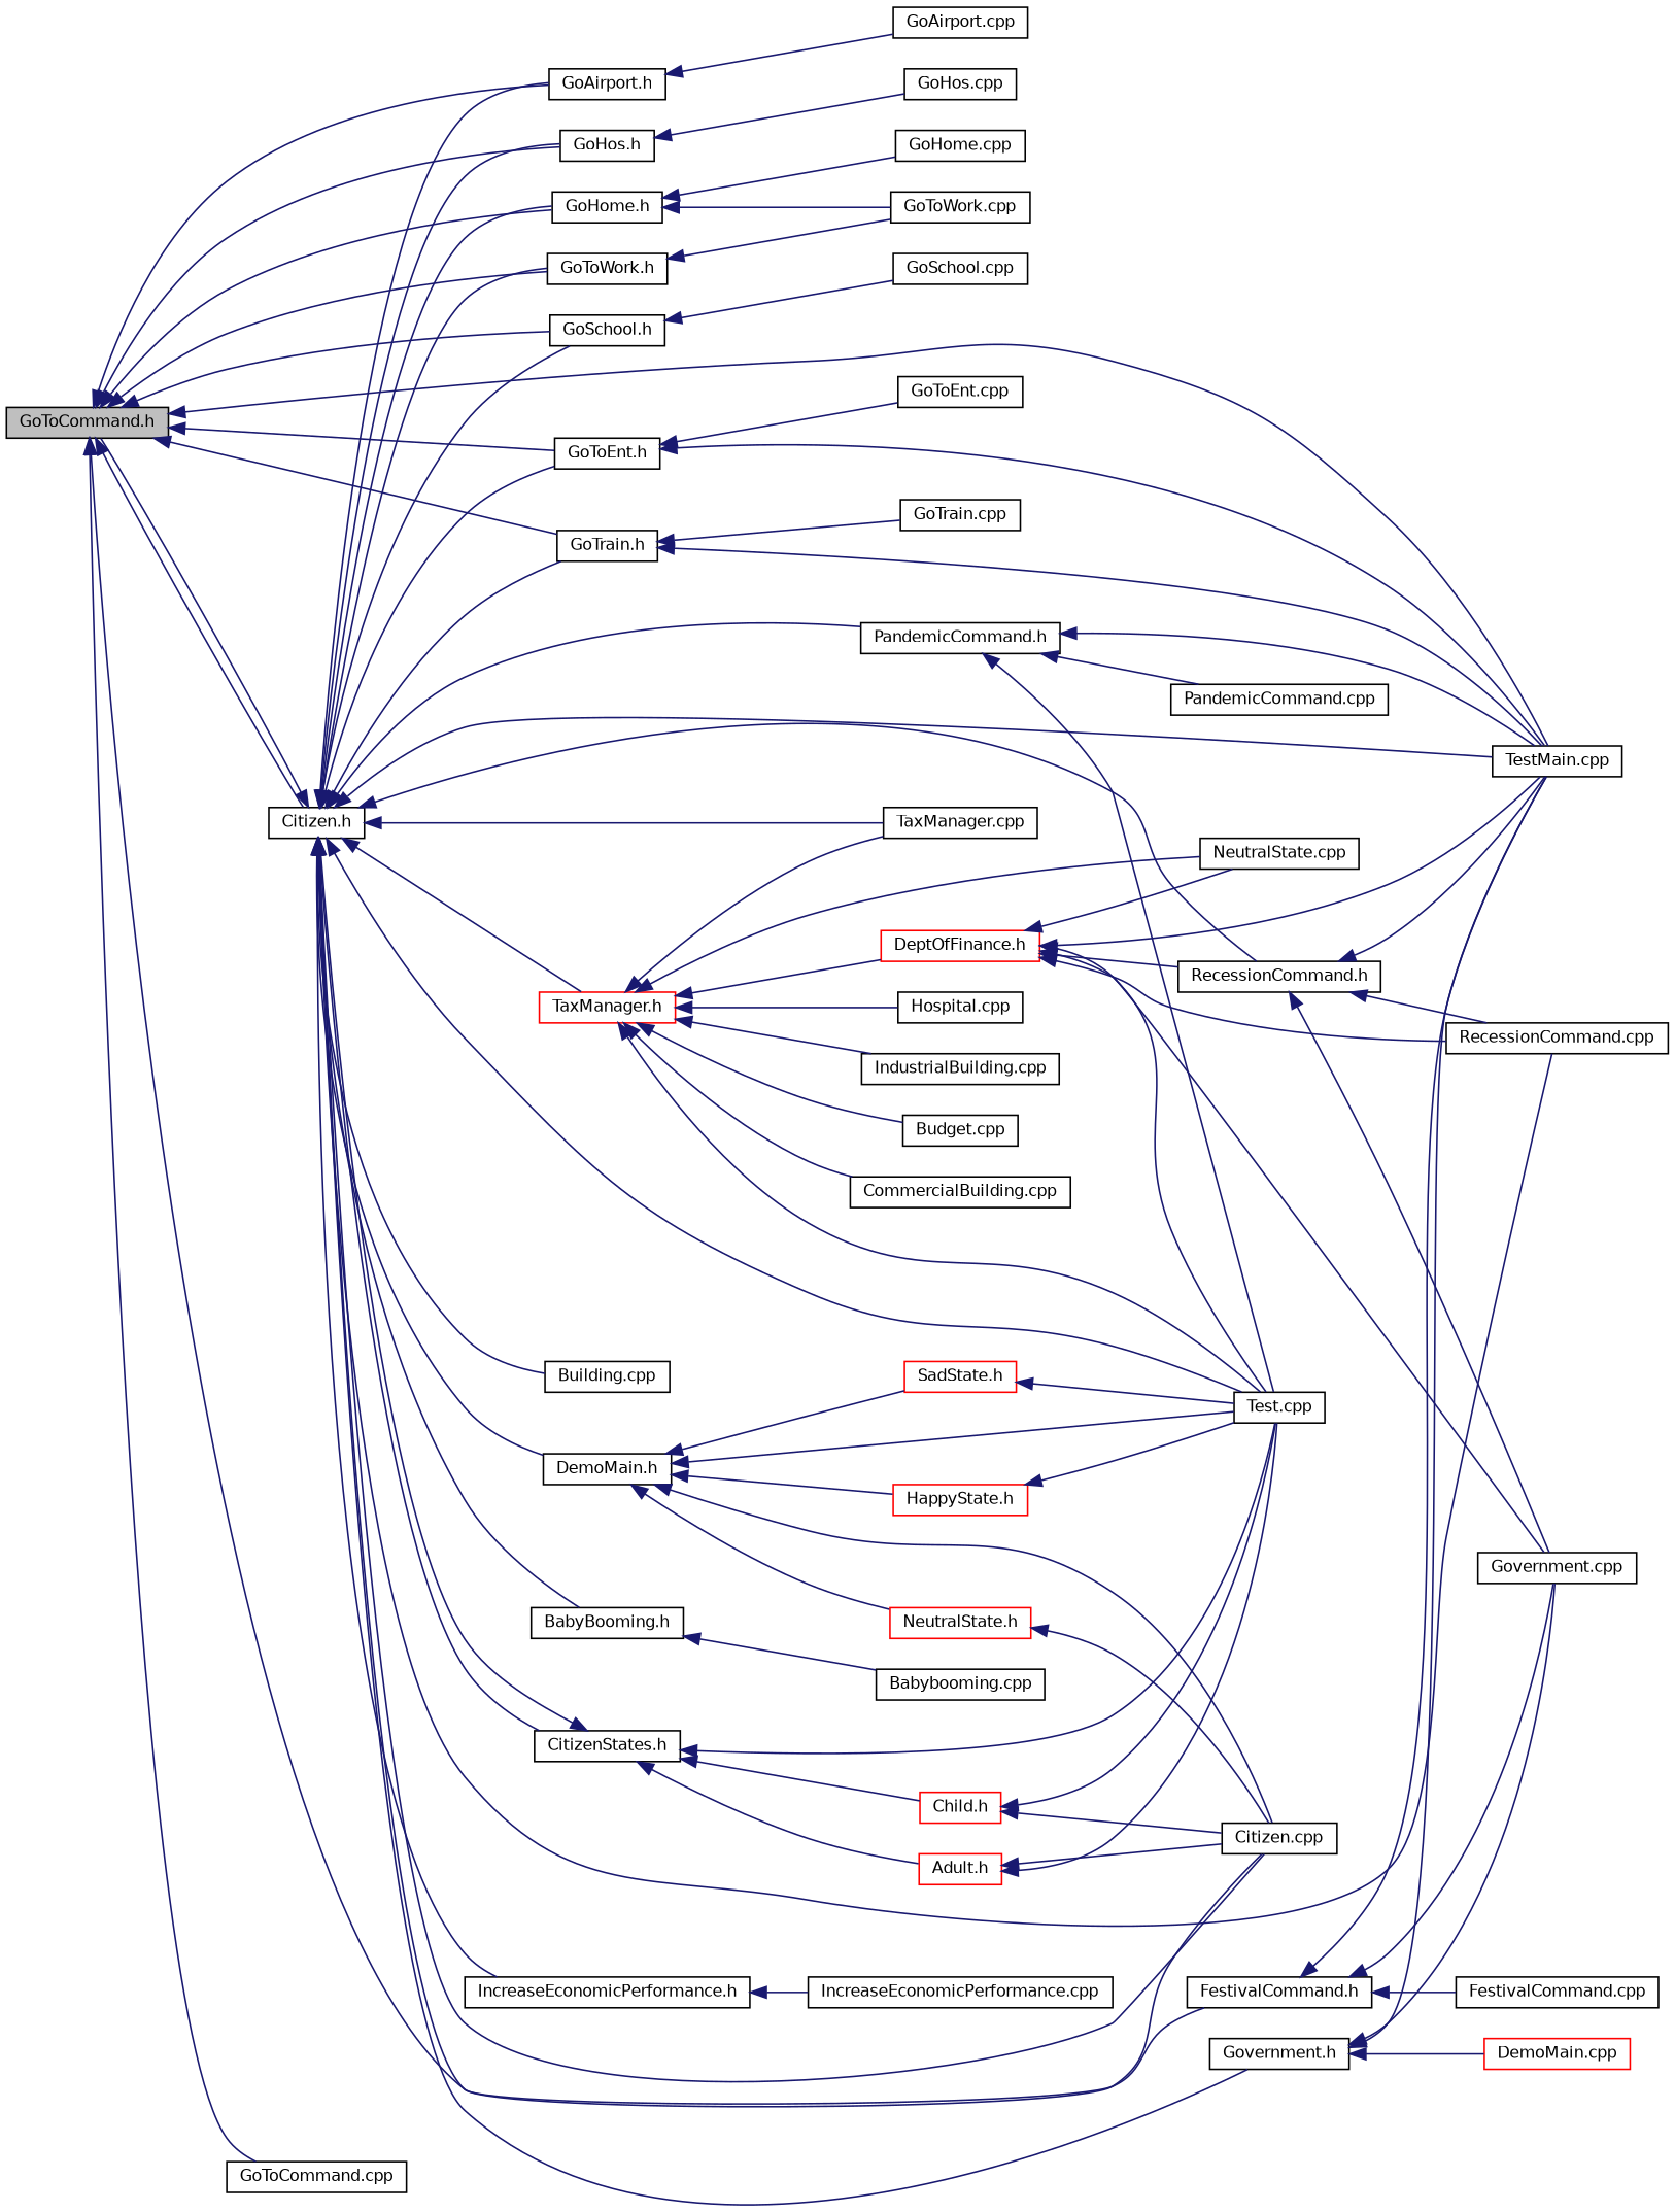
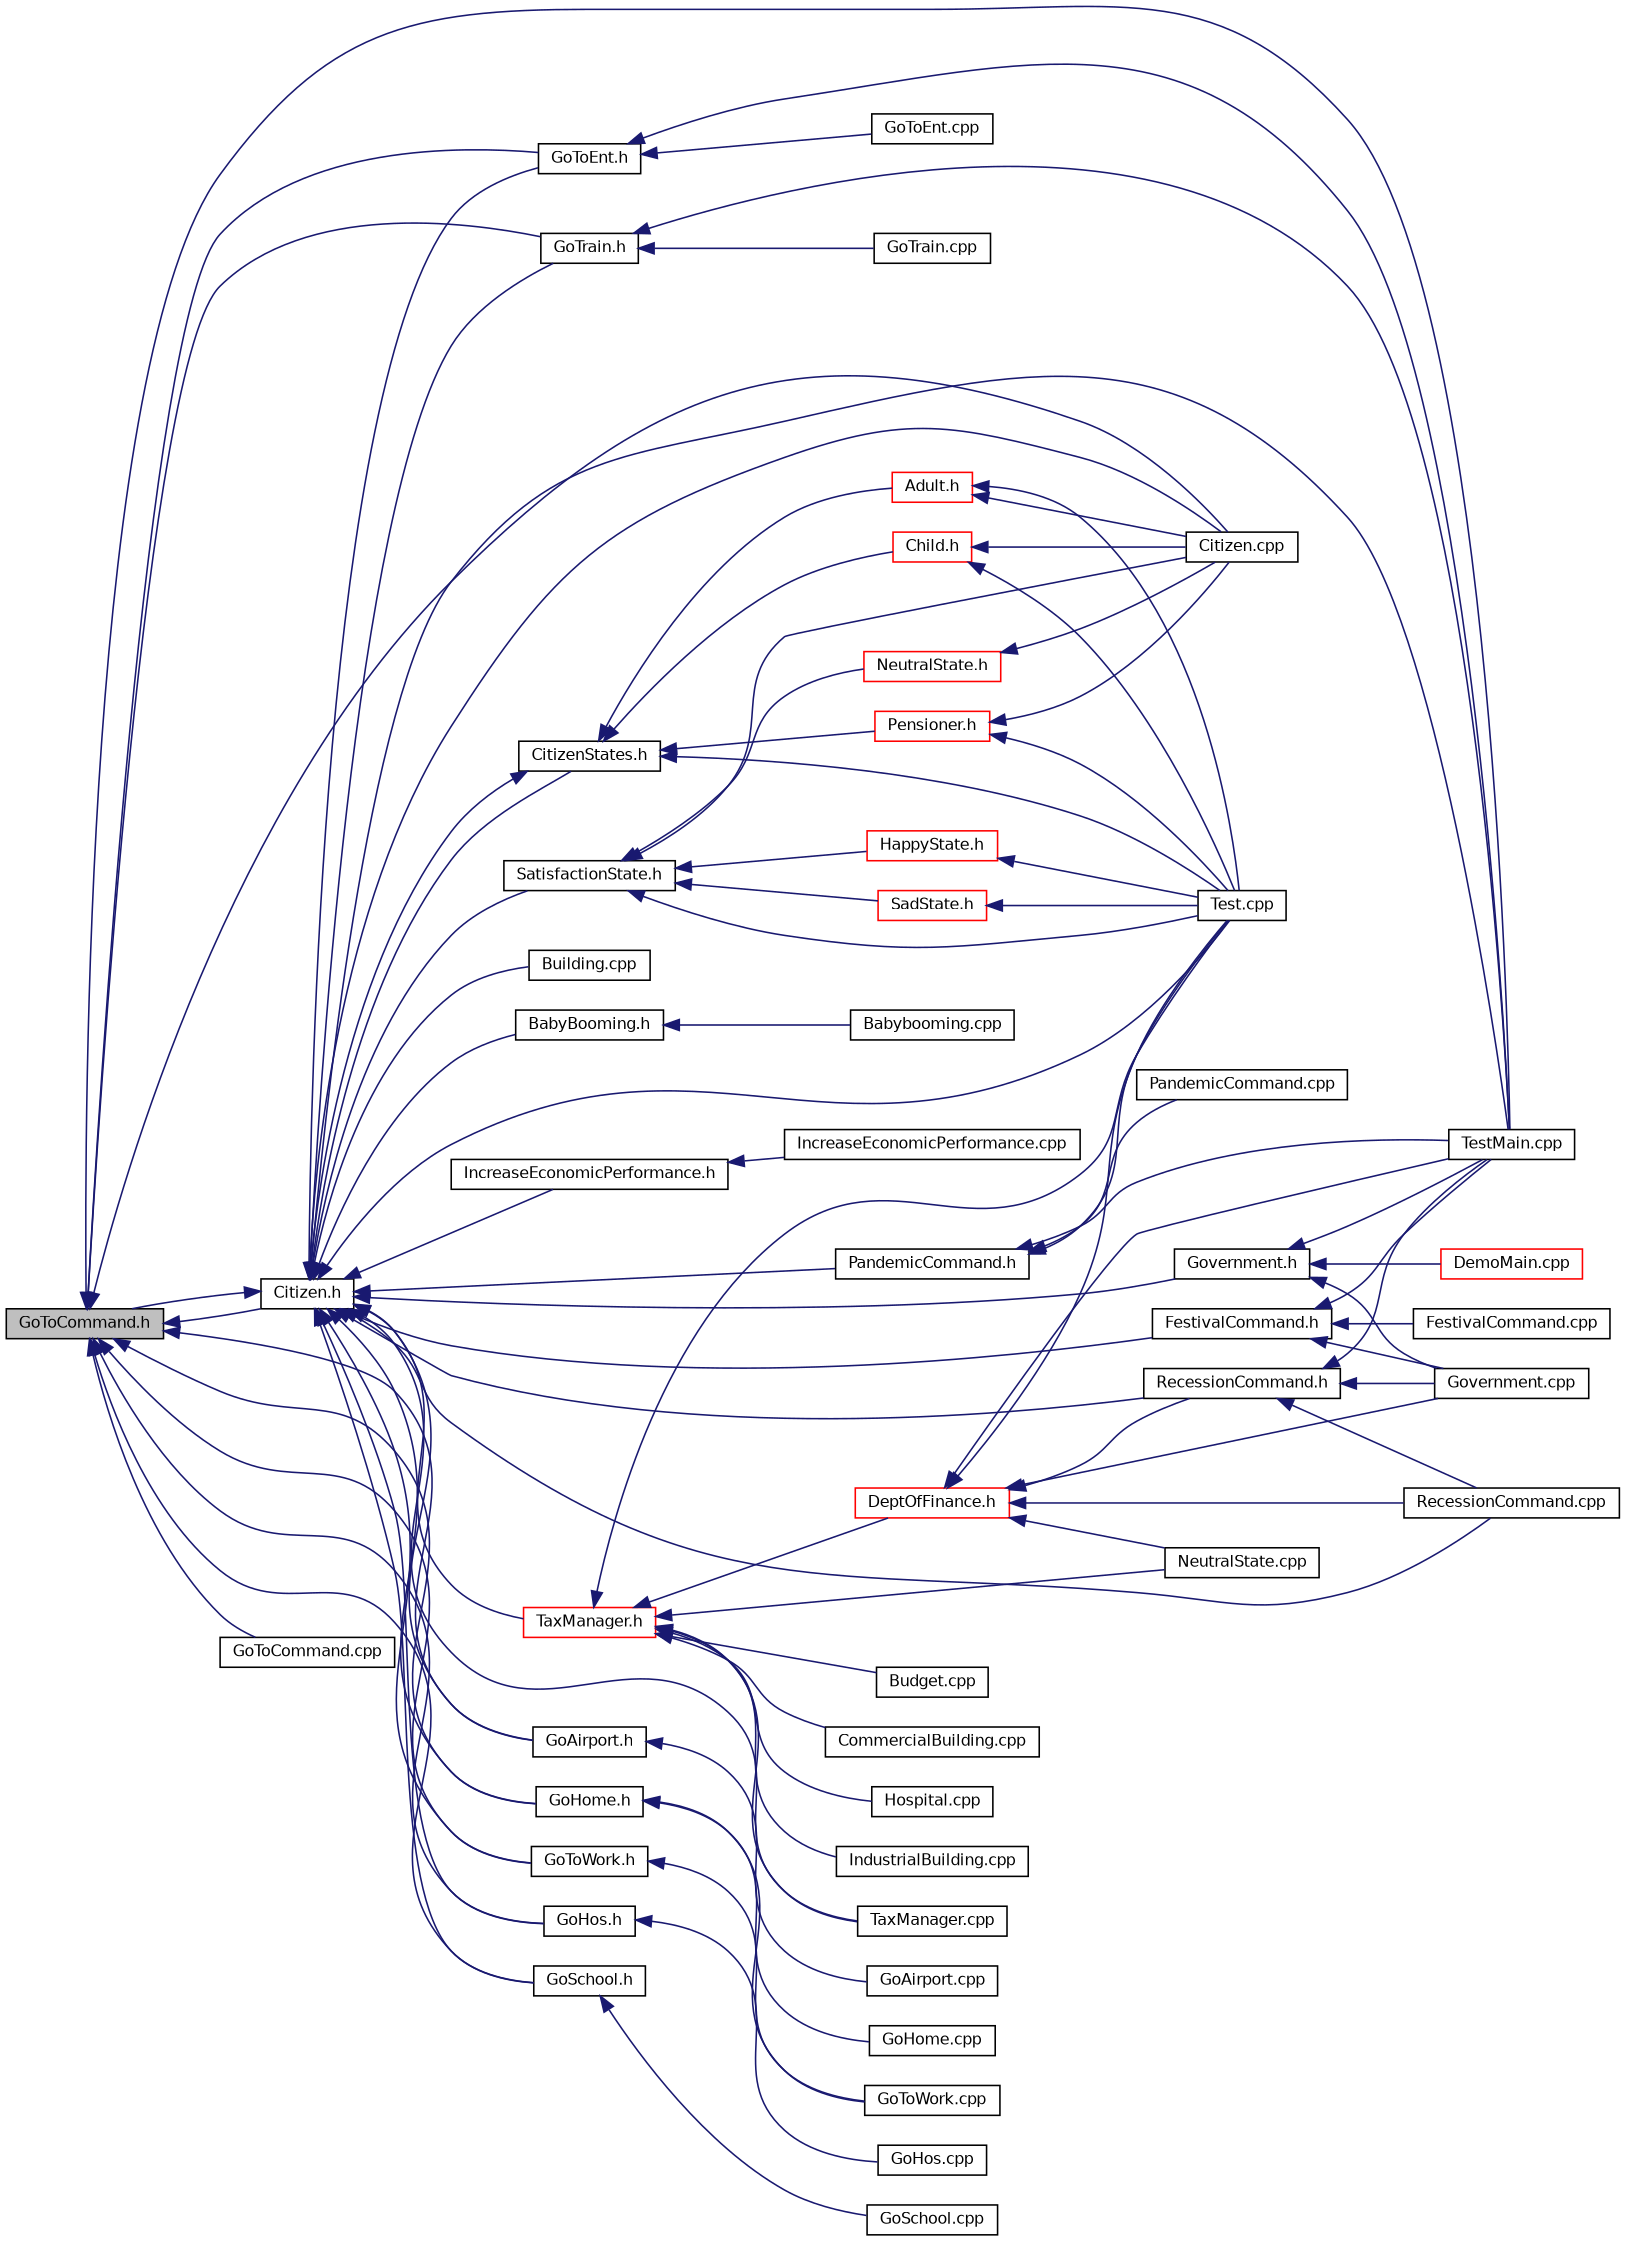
  digraph {
    rankdir=LR
    node [color=black fillcolor=white fontname=Helvetica fontsize=10 shape=record style=filled]
    edge [color=midnightblue dir=back fontname=Helvetica fontsize=10 labelfontname=Helvetica labelfontsize=10 style=solid]
    n1 [fillcolor=grey75 fontcolor=black height=0.2 label="GoToCommand.h" width=0.4]
    n2 [height=0.2 label="Citizen.cpp" width=0.4]
    n3 [height=0.2 label="Citizen.h" width=0.4]
    n4 [height=0.2 label="TestMain.cpp" width=0.4]
    n5 [height=0.2 label="GoAirport.h" width=0.4]
    n6 [height=0.2 label="GoHome.h" width=0.4]
    n7 [height=0.2 label="GoHos.h" width=0.4]
    n8 [height=0.2 label="GoSchool.h" width=0.4]
    n9 [height=0.2 label="GoToEnt.h" width=0.4]
    n10 [height=0.2 label="GoToWork.h" width=0.4]
    n11 [height=0.2 label="GoTrain.h" width=0.4]
    n12 [height=0.2 label="GoToCommand.cpp" width=0.4]
    n13 [height=0.2 label="BabyBooming.h" width=0.4]
    n14 [height=0.2 label="Building.cpp" width=0.4]
    n15 [height=0.2 label="CitizenStates.h" width=0.4]
    n16 [height=0.2 label="Test.cpp" width=0.4]
    n17 [height=0.2 label="FestivalCommand.h" width=0.4]
    n18 [height=0.2 label="Government.h" width=0.4]
    n19 [height=0.2 label="IncreaseEconomicPerformance.h" width=0.4]
    n20 [height=0.2 label="PandemicCommand.h" width=0.4]
    n21 [height=0.2 label="RecessionCommand.cpp" width=0.4]
    n22 [height=0.2 label="RecessionCommand.h" width=0.4]
-   n23 [height=0.2 label="DemoMain.h" width=0.4]
+   n23 [height=0.2 label="SatisfactionState.h" width=0.4]
    n24 [height=0.2 label="TaxManager.cpp" width=0.4]
    n25 [color=red height=0.2 label="TaxManager.h" width=0.4]
    n26 [height=0.2 label="GoAirport.cpp" width=0.4]
    n27 [height=0.2 label="GoHome.cpp" width=0.4]
    n28 [height=0.2 label="GoToWork.cpp" width=0.4]
    n29 [height=0.2 label="GoHos.cpp" width=0.4]
    n30 [height=0.2 label="GoSchool.cpp" width=0.4]
    n31 [height=0.2 label="GoToEnt.cpp" width=0.4]
    n32 [height=0.2 label="GoTrain.cpp" width=0.4]
    n33 [height=0.2 label="Babybooming.cpp" width=0.4]
    n34 [color=red height=0.2 label="Adult.h" width=0.4]
    n35 [color=red height=0.2 label="Child.h" width=0.4]
+   n36 [color=red height=0.2 label="Pensioner.h" width=0.4]
    n37 [height=0.2 label="FestivalCommand.cpp" width=0.4]
    n38 [height=0.2 label="Government.cpp" width=0.4]
    n39 [color=red height=0.2 label="DemoMain.cpp" width=0.4]
    n40 [height=0.2 label="IncreaseEconomicPerformance.cpp" width=0.4]
    n41 [height=0.2 label="PandemicCommand.cpp" width=0.4]
    n42 [color=red height=0.2 label="HappyState.h" width=0.4]
    n43 [color=red height=0.2 label="NeutralState.h" width=0.4]
    n44 [color=red height=0.2 label="SadState.h" width=0.4]
    n45 [height=0.2 label="Budget.cpp" width=0.4]
    n46 [height=0.2 label="CommercialBuilding.cpp" width=0.4]
    n47 [height=0.2 label="NeutralState.cpp" width=0.4]
    n48 [color=red height=0.2 label="DeptOfFinance.h" width=0.4]
    n49 [height=0.2 label="Hospital.cpp" width=0.4]
    n50 [height=0.2 label="IndustrialBuilding.cpp" width=0.4]
    n1 -> n2
    n1 -> n3
    n1 -> n4
    n1 -> n5
    n1 -> n6
    n1 -> n7
    n1 -> n8
    n1 -> n9
    n1 -> n10
    n1 -> n11
    n1 -> n12
    n3 -> n1
    n3 -> n2
    n3 -> n4
    n3 -> n5
    n3 -> n6
    n3 -> n7
    n3 -> n8
    n3 -> n9
    n3 -> n10
    n3 -> n11
    n3 -> n13
    n3 -> n14
    n3 -> n15
    n3 -> n16
    n3 -> n17
    n3 -> n18
    n3 -> n19
    n3 -> n20
    n3 -> n21
    n3 -> n22
    n3 -> n23
    n3 -> n24
    n3 -> n25
    n5 -> n26
    n6 -> n27
    n6 -> n28
    n7 -> n29
    n8 -> n30
    n9 -> n4
    n9 -> n31
    n10 -> n28
    n11 -> n4
    n11 -> n32
    n13 -> n33
    n15 -> n3
    n15 -> n16
    n15 -> n34
    n15 -> n35
+   n15 -> n36
    n17 -> n4
    n17 -> n37
    n17 -> n38
    n18 -> n4
    n18 -> n38
    n18 -> n39
    n19 -> n40
    n20 -> n4
    n20 -> n16
    n20 -> n41
    n22 -> n4
    n22 -> n21
    n22 -> n38
    n23 -> n2
    n23 -> n16
    n23 -> n42
    n23 -> n43
    n23 -> n44
    n25 -> n16
    n25 -> n24
    n25 -> n45
    n25 -> n46
    n25 -> n47
    n25 -> n48
    n25 -> n49
    n25 -> n50
    n34 -> n2
    n34 -> n16
    n35 -> n2
    n35 -> n16
+   n36 -> n2
+   n36 -> n16
    n42 -> n16
    n43 -> n2
    n44 -> n16
    n48 -> n4
    n48 -> n16
    n48 -> n21
    n48 -> n22
    n48 -> n38
    n48 -> n47
  }
